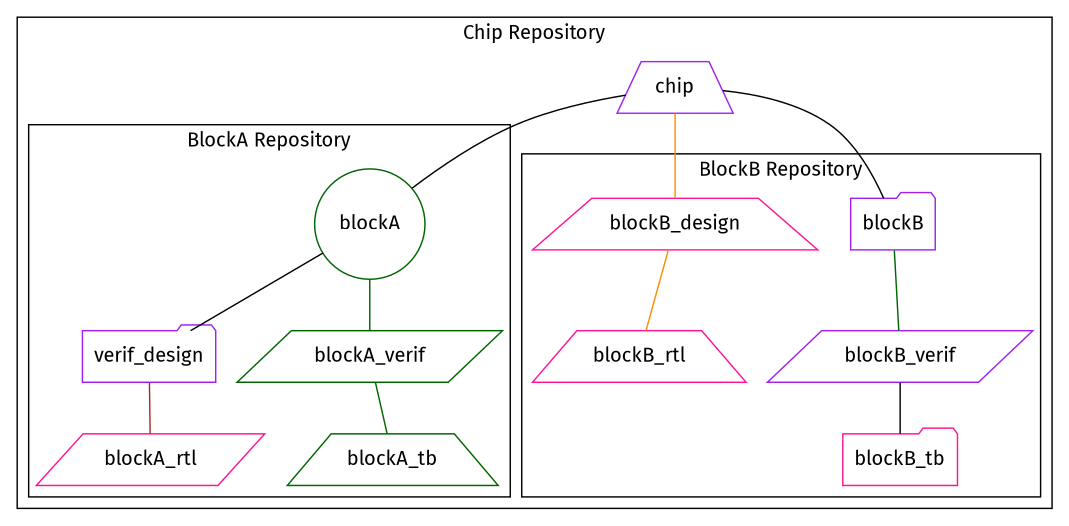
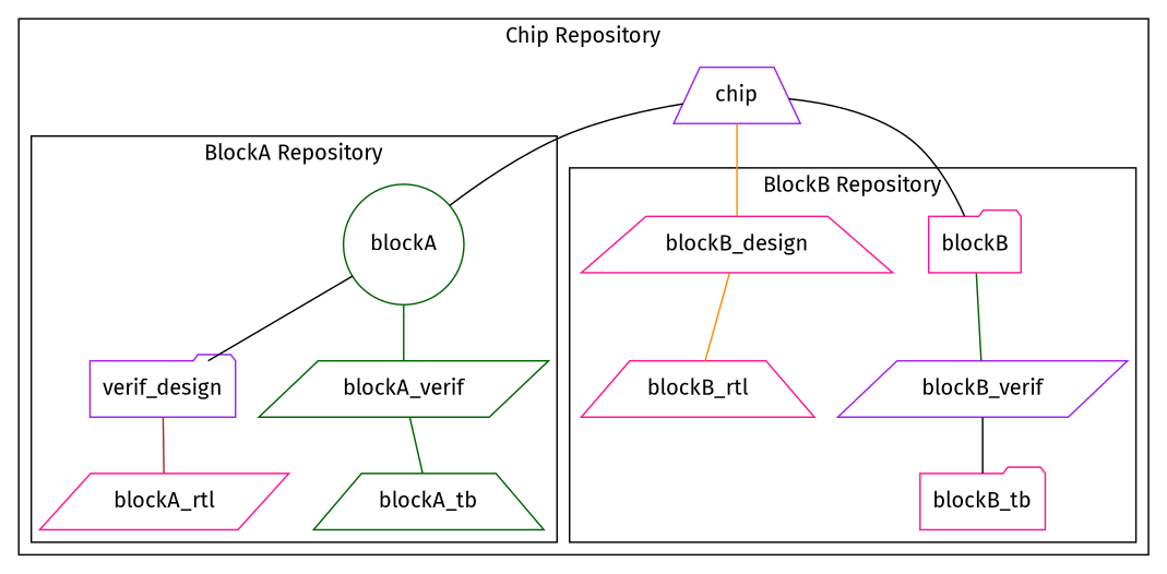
  graph {
    fontname="Fira Sans"
    node [color=deeppink fontname="Fira Sans" shape=trapezium]
    edge [color=black fontname="Fira Sans"]
    blockA [color=darkgreen shape=circle]
    n2 [color=purple label=verif_design shape=folder]
    blockA_verif [color=darkgreen shape=parallelogram]
    blockA_rtl [shape=parallelogram]
    blockA_tb [color=darkgreen]
-   blockB [color=purple shape=folder]
+   blockB [shape=folder]
    blockB_design
    blockB_verif [color=purple shape=parallelogram]
    blockB_rtl
    blockB_tb [shape=folder]
    chip [color=purple]
    subgraph cluster_1 {
      label="Chip Repository"
      chip
      subgraph cluster_2 {
        label="BlockA Repository"
        blockA
        n2
        blockA_verif
        blockA_rtl
        blockA_tb
      }
      subgraph cluster_3 {
        label="BlockB Repository"
        blockB
        blockB_design
        blockB_verif
        blockB_rtl
        blockB_tb
      }
    }
    blockA -- n2
    blockA -- blockA_verif [color=darkgreen]
    n2 -- blockA_rtl [color=brown]
    blockA_verif -- blockA_tb [color=darkgreen]
    blockB -- blockB_verif [color=darkgreen]
    blockB_design -- blockB_rtl [color=darkorange]
    blockB_verif -- blockB_tb
    chip -- blockA
    chip -- blockB
    chip -- blockB_design [color=darkorange]
  }
